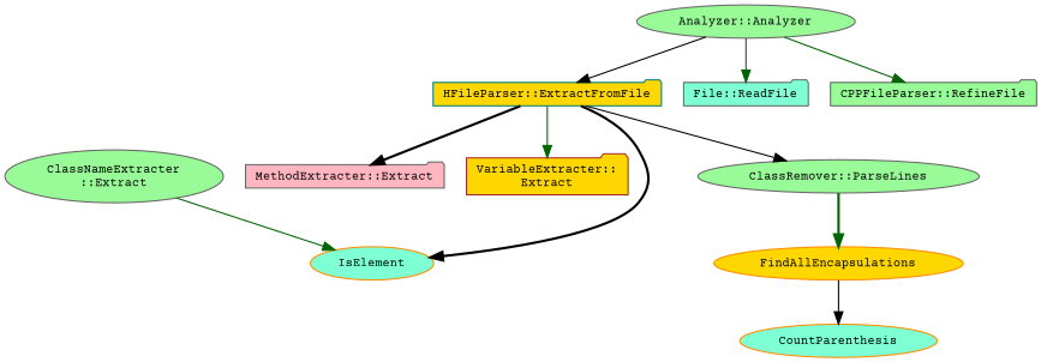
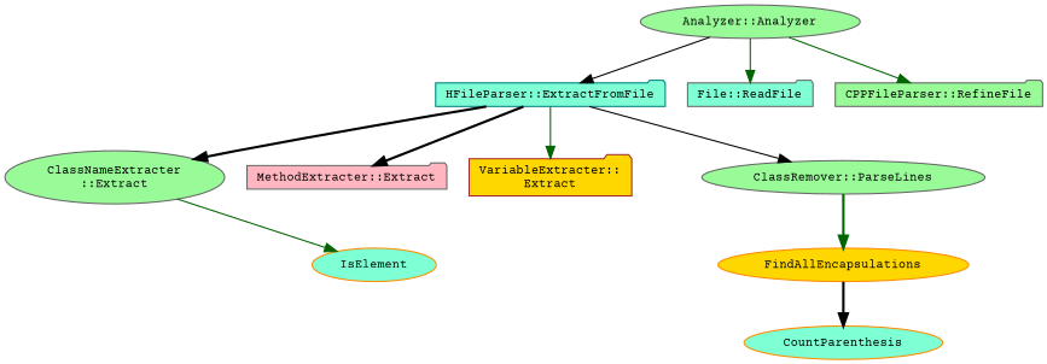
  digraph {
    fontname="Courier Prime"
    rankdir=TB
    node [color=gray40 fillcolor=palegreen fontname="Courier Prime" fontsize=10 shape=ellipse style=filled]
    edge [color=black fontname="Courier Prime" fontsize=10 labelfontname=Helvetica labelfontsize=10 style=solid]
    n1 [fontcolor=black height=0.2 label="Analyzer::Analyzer" width=0.4]
-   n2 [color=teal fillcolor=gold height=0.2 label="HFileParser::ExtractFromFile" shape=folder width=0.4]
+   n2 [color=teal fillcolor=aquamarine height=0.2 label="HFileParser::ExtractFromFile" shape=folder width=0.4]
    n3 [fillcolor=aquamarine height=0.2 label="File::ReadFile" shape=folder width=0.4]
    n4 [height=0.2 label="CPPFileParser::RefineFile" shape=folder width=0.4]
    n5 [height=0.2 label="ClassNameExtracter\l::Extract" width=0.4]
    n6 [fillcolor=lightpink height=0.2 label="MethodExtracter::Extract" shape=folder width=0.4]
    n7 [color=brown fillcolor=gold height=0.2 label="VariableExtracter::\lExtract" shape=folder width=0.4]
    n8 [height=0.2 label="ClassRemover::ParseLines" width=0.4]
    n9 [color=darkorange fillcolor=aquamarine height=0.2 label=IsElement width=0.4]
    n10 [color=darkorange fillcolor=gold height=0.2 label=FindAllEncapsulations width=0.4]
    n11 [color=darkorange fillcolor=aquamarine height=0.2 label=CountParenthesis width=0.4]
    n1 -> n2
    n1 -> n3 [color=darkgreen]
    n1 -> n4 [color=darkgreen]
-   n2 -> n9 [style=bold]
+   n2 -> n5 [style=bold]
    n2 -> n6 [style=bold]
    n2 -> n7 [color=darkgreen]
    n2 -> n8
    n5 -> n9 [color=darkgreen]
    n8 -> n10 [color=darkgreen style=bold]
-   n10 -> n11
+   n10 -> n11 [style=bold]
  }
